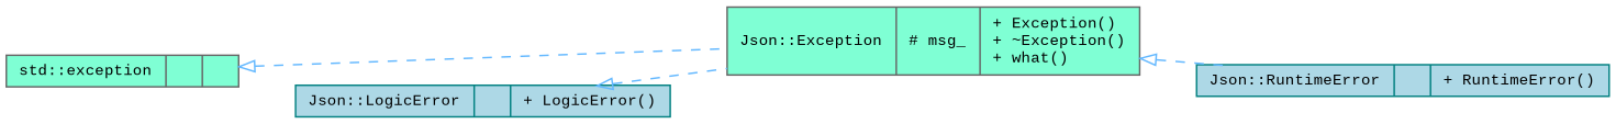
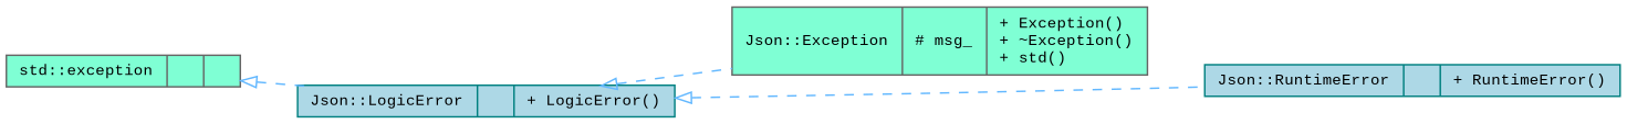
  digraph {
    fontname="Liberation Mono"
    rankdir=LR
    node [color=gray40 fillcolor=aquamarine fontname="Liberation Mono" fontsize=10 shape=record style=filled]
    edge [arrowtail=onormal color=steelblue1 dir=back fontname="Liberation Mono" fontsize=10 labelfontname=Helvetica labelfontsize=10 style=dashed]
-   n1 [fontcolor=black height=0.2 label="{Json::Exception\n|# msg_\l|+ Exception()\l+ ~Exception()\l+ what()\l}" width=0.4]
+   n1 [fontcolor=black height=0.2 label="{Json::Exception\n|# msg_\l|+ Exception()\l+ ~Exception()\l+ std()\l}" width=0.4]
    n2 [color=teal fillcolor=lightblue height=0.2 label="{Json::RuntimeError\n||+ RuntimeError()\l}" width=0.4]
    n3 [color=teal fillcolor=lightblue height=0.2 label="{Json::LogicError\n||+ LogicError()\l}" width=0.4]
    n4 [height=0.2 label="{std::exception\n||}" width=0.4]
-   n1 -> n2
+   n3 -> n2
    n3 -> n1
-   n4 -> n1
+   n4 -> n3
  }
